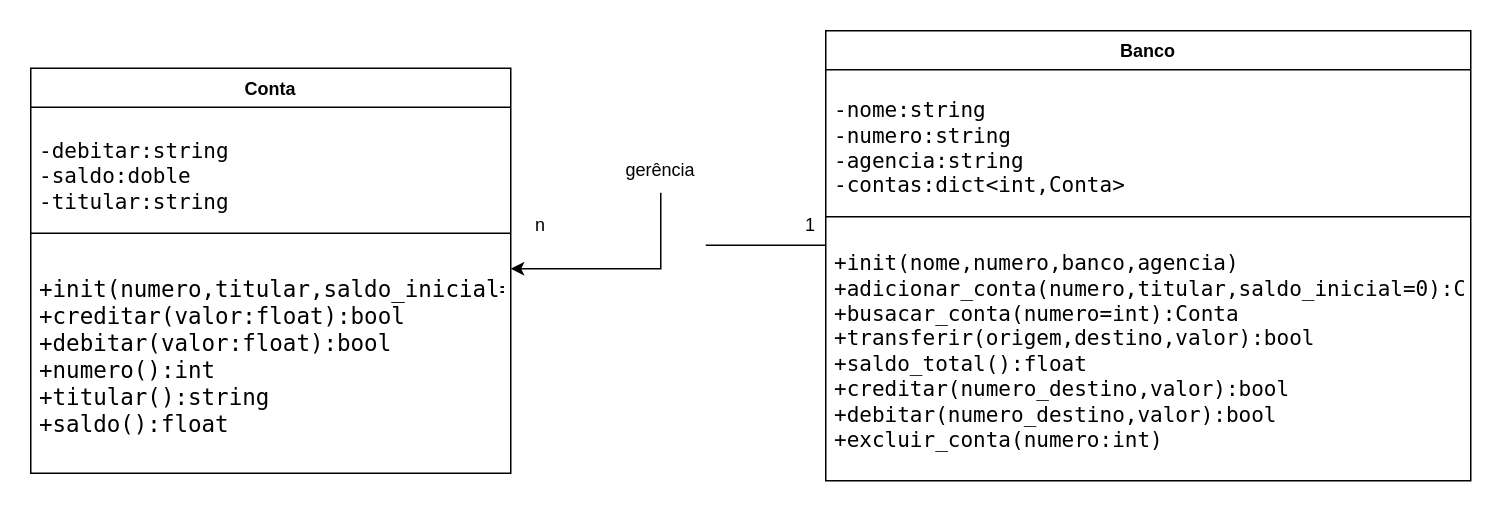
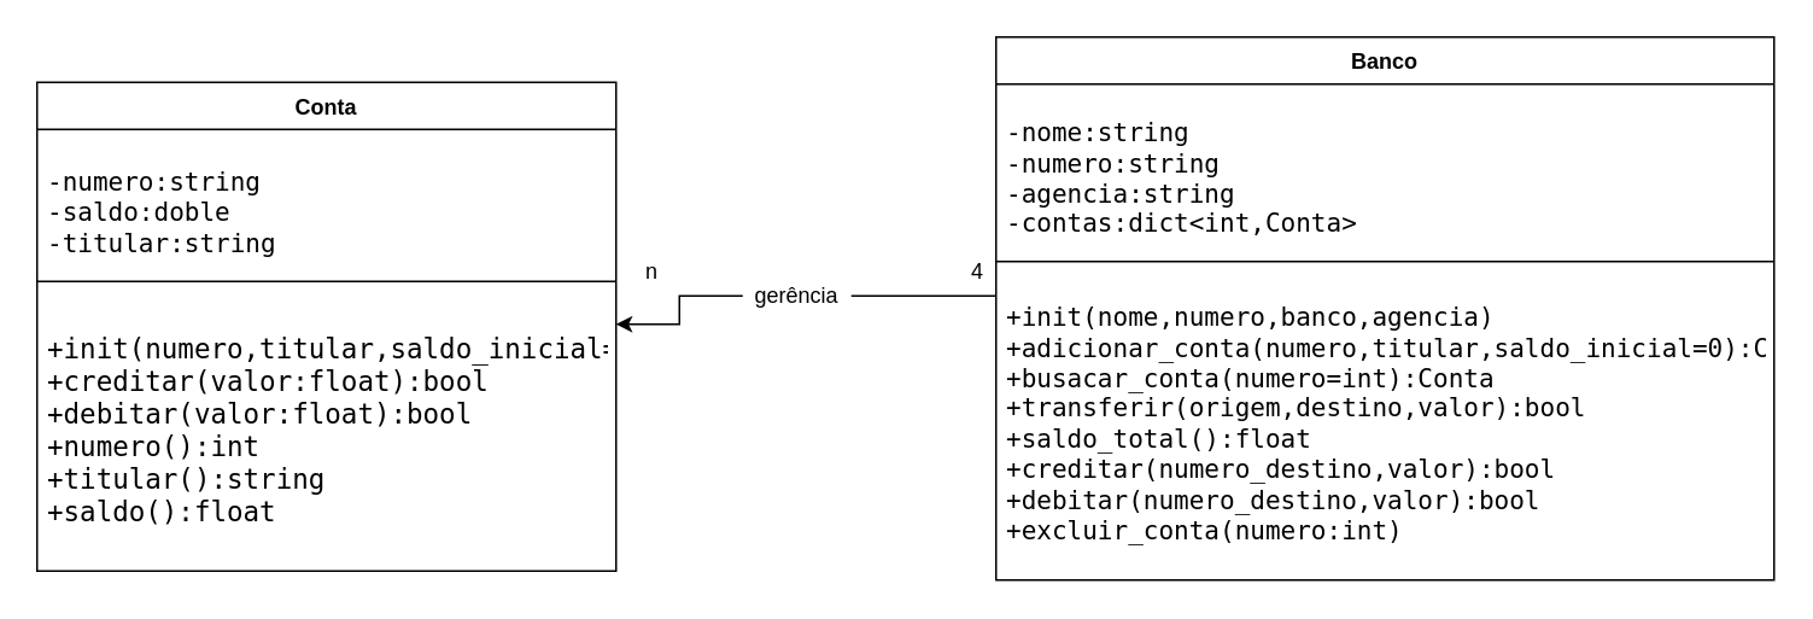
  <mxCell id="0" />
  <mxCell id="1" parent="0" />
  <mxCell id="2" value="Conta" style="swimlane;fontStyle=1;align=center;verticalAlign=top;childLayout=stackLayout;horizontal=1;startSize=26;horizontalStack=0;resizeParent=1;resizeParentMax=0;resizeLast=0;collapsible=1;marginBottom=0;whiteSpace=wrap;html=1;" vertex="1" parent="1"><mxGeometry x="20" y="45" width="320" height="270" as="geometry" /></mxCell>
- <mxCell id="3" value="&lt;pre&gt;-debitar:string&lt;br&gt;-saldo:doble&lt;br&gt;-titular:string&lt;/pre&gt;" style="text;strokeColor=none;fillColor=none;align=left;verticalAlign=top;spacingLeft=4;spacingRight=4;overflow=hidden;rotatable=0;points=[[0,0.5],[1,0.5]];portConstraint=eastwest;whiteSpace=wrap;html=1;fontSize=14;" vertex="1" parent="2"><mxGeometry y="26" width="320" height="74" as="geometry" /></mxCell>
+ <mxCell id="3" value="&lt;pre&gt;-numero:string&lt;br&gt;-saldo:doble&lt;br&gt;-titular:string&lt;/pre&gt;" style="text;strokeColor=none;fillColor=none;align=left;verticalAlign=top;spacingLeft=4;spacingRight=4;overflow=hidden;rotatable=0;points=[[0,0.5],[1,0.5]];portConstraint=eastwest;whiteSpace=wrap;html=1;fontSize=14;" vertex="1" parent="2"><mxGeometry y="26" width="320" height="74" as="geometry" /></mxCell>
  <mxCell id="4" value="" style="line;strokeWidth=1;fillColor=none;align=left;verticalAlign=middle;spacingTop=-1;spacingLeft=3;spacingRight=3;rotatable=0;labelPosition=right;points=[];portConstraint=eastwest;strokeColor=inherit;" vertex="1" parent="2"><mxGeometry y="100" width="320" height="20" as="geometry" /></mxCell>
  <mxCell id="5" value="&lt;pre&gt;&lt;span style=&quot;font-size: 15px;&quot;&gt;+init(numero,titular,saldo_inicial=0)&lt;br&gt;&lt;/span&gt;&lt;span style=&quot;font-size: 15px;&quot;&gt;+creditar(valor:float):bool&lt;br&gt;&lt;/span&gt;&lt;span style=&quot;font-size: 15px;&quot;&gt;+debitar(valor:float):bool&lt;br&gt;&lt;/span&gt;&lt;span style=&quot;font-size: 15px;&quot;&gt;+numero():int&lt;br&gt;&lt;/span&gt;&lt;span style=&quot;font-size: 15px;&quot;&gt;+titular():string&lt;br&gt;&lt;/span&gt;&lt;span style=&quot;font-size: 15px;&quot;&gt;+saldo():float&lt;/span&gt;&lt;/pre&gt;" style="text;strokeColor=none;fillColor=none;align=left;verticalAlign=top;spacingLeft=4;spacingRight=4;overflow=hidden;rotatable=0;points=[[0,0.5],[1,0.5]];portConstraint=eastwest;whiteSpace=wrap;html=1;" vertex="1" parent="2"><mxGeometry y="120" width="320" height="150" as="geometry" /></mxCell>
  <mxCell id="6" value="Banco" style="swimlane;fontStyle=1;align=center;verticalAlign=top;childLayout=stackLayout;horizontal=1;startSize=26;horizontalStack=0;resizeParent=1;resizeParentMax=0;resizeLast=0;collapsible=1;marginBottom=0;whiteSpace=wrap;html=1;" vertex="1" parent="1"><mxGeometry x="550" y="20" width="430" height="300" as="geometry" /></mxCell>
  <mxCell id="7" value="&lt;pre&gt;&lt;font style=&quot;font-size: 14px; background-color: light-dark(#ffffff, var(--ge-dark-color, #121212));&quot;&gt;-nome:string&lt;br&gt;&lt;/font&gt;&lt;font style=&quot;font-size: 14px; background-color: light-dark(#ffffff, var(--ge-dark-color, #121212));&quot;&gt;-numero:string&lt;br&gt;&lt;/font&gt;&lt;font style=&quot;font-size: 14px; background-color: light-dark(#ffffff, var(--ge-dark-color, #121212));&quot;&gt;-agencia:string&lt;br&gt;&lt;/font&gt;&lt;font style=&quot;font-size: 14px; background-color: light-dark(#ffffff, var(--ge-dark-color, #121212));&quot;&gt;-contas:dict&amp;lt;int,Conta&amp;gt;&lt;/font&gt;&lt;/pre&gt;" style="text;strokeColor=none;fillColor=none;align=left;verticalAlign=top;spacingLeft=4;spacingRight=4;overflow=hidden;rotatable=0;points=[[0,0.5],[1,0.5]];portConstraint=eastwest;whiteSpace=wrap;html=1;" vertex="1" parent="6"><mxGeometry y="26" width="430" height="94" as="geometry" /></mxCell>
  <mxCell id="8" value="" style="line;strokeWidth=1;fillColor=none;align=left;verticalAlign=middle;spacingTop=-1;spacingLeft=3;spacingRight=3;rotatable=0;labelPosition=right;points=[];portConstraint=eastwest;strokeColor=inherit;" vertex="1" parent="6"><mxGeometry y="120" width="430" height="8" as="geometry" /></mxCell>
  <mxCell id="9" value="&lt;pre&gt;&lt;font style=&quot;font-size: 14px;&quot;&gt;+init(nome,numero,banco,agencia)&lt;br&gt;+adicionar_conta(numero,titular,saldo_inicial=0):Conta&lt;br&gt;+busacar_conta(numero=int):Conta&lt;br&gt;+transferir(origem,destino,valor):bool&lt;br&gt;+saldo_total():float&lt;br&gt;+creditar(numero_destino,valor):bool&lt;br&gt;+debitar(numero_destino,valor):bool&lt;br&gt;+excluir_conta(numero:int)&lt;/font&gt;&lt;/pre&gt;" style="text;strokeColor=none;fillColor=none;align=left;verticalAlign=top;spacingLeft=4;spacingRight=4;overflow=hidden;rotatable=0;points=[[0,0.5],[1,0.5]];portConstraint=eastwest;whiteSpace=wrap;html=1;" vertex="1" parent="6"><mxGeometry y="128" width="430" height="172" as="geometry" /></mxCell>
  <mxCell id="10" style="edgeStyle=orthogonalEdgeStyle;rounded=0;orthogonalLoop=1;jettySize=auto;html=1;entryX=1;entryY=0.091;entryDx=0;entryDy=0;entryPerimeter=0;" edge="1" parent="1" source="13" target="5"><mxGeometry relative="1" as="geometry" /></mxCell>
  <mxCell id="11" value="n" style="text;html=1;whiteSpace=wrap;strokeColor=none;fillColor=none;align=center;verticalAlign=middle;rounded=0;" vertex="1" parent="1"><mxGeometry x="330" y="135" width="60" height="30" as="geometry" /></mxCell>
- <mxCell id="12" value="1" style="text;html=1;whiteSpace=wrap;strokeColor=none;fillColor=none;align=center;verticalAlign=middle;rounded=0;" vertex="1" parent="1"><mxGeometry x="510" y="135" width="60" height="30" as="geometry" /></mxCell>
- <mxCell id="13" value="gerência" style="text;html=1;whiteSpace=wrap;strokeColor=none;fillColor=none;align=center;verticalAlign=middle;rounded=0;" vertex="1" parent="1"><mxGeometry x="410" y="98" width="60" height="30" as="geometry" /></mxCell>
+ <mxCell id="12" value="4" style="text;html=1;whiteSpace=wrap;strokeColor=none;fillColor=none;align=center;verticalAlign=middle;rounded=0;" vertex="1" parent="1"><mxGeometry x="510" y="135" width="60" height="30" as="geometry" /></mxCell>
+ <mxCell id="13" value="gerência" style="text;html=1;whiteSpace=wrap;strokeColor=none;fillColor=none;align=center;verticalAlign=middle;rounded=0;" vertex="1" parent="1"><mxGeometry x="410" y="148" width="60" height="30" as="geometry" /></mxCell>
  <mxCell id="14" value="" style="line;strokeWidth=1;fillColor=none;align=left;verticalAlign=middle;spacingTop=-1;spacingLeft=3;spacingRight=3;rotatable=0;labelPosition=right;points=[];portConstraint=eastwest;strokeColor=inherit;" vertex="1" parent="1"><mxGeometry x="470" y="159" width="80" height="8" as="geometry" /></mxCell>
